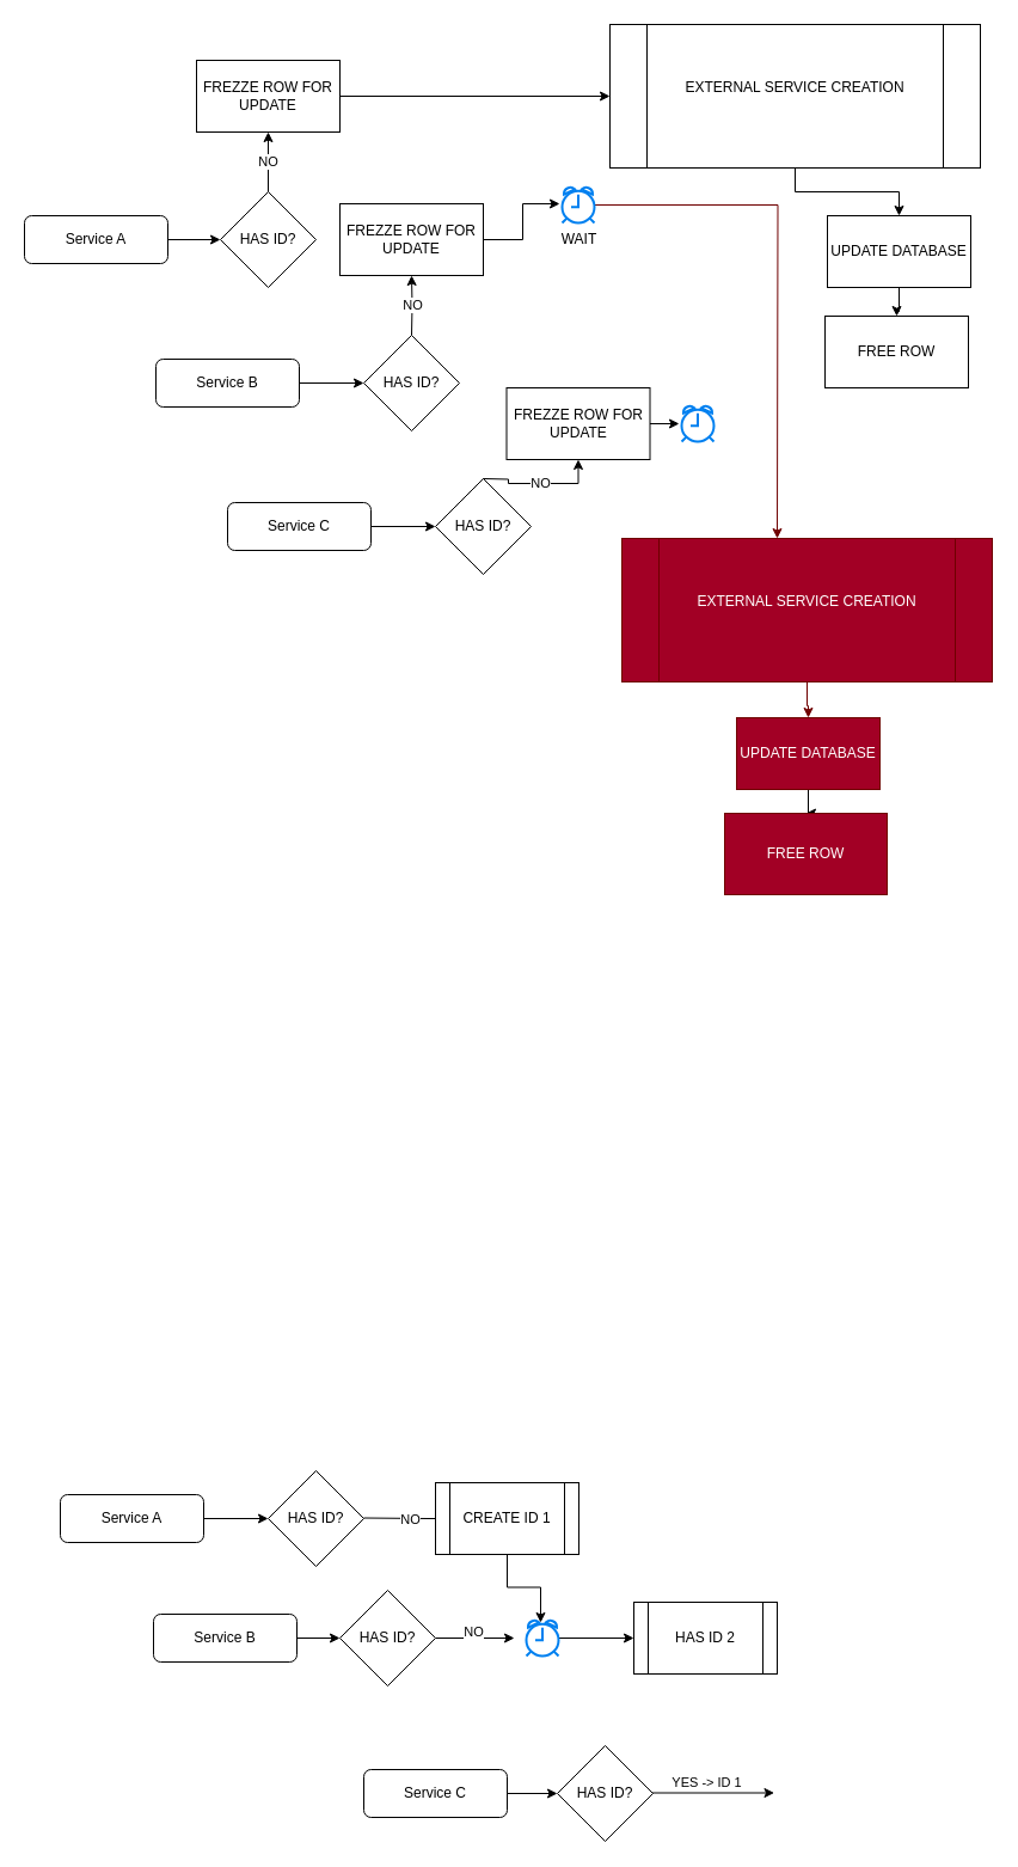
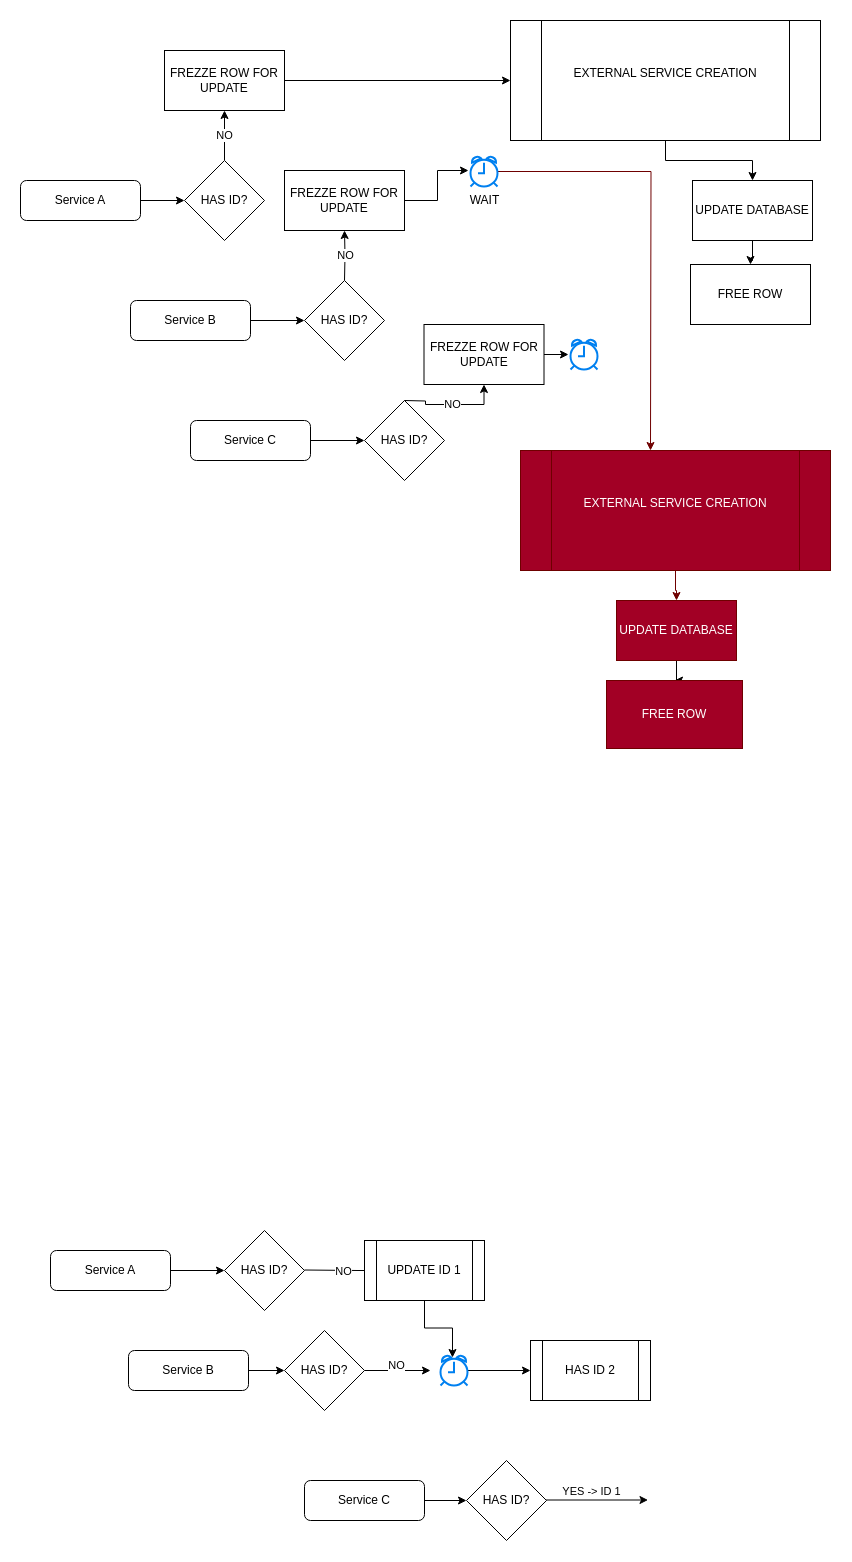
  <mxCell id="0" />
  <mxCell id="1" parent="0" />
  <mxCell id="2" style="edgeStyle=orthogonalEdgeStyle;rounded=0;orthogonalLoop=1;jettySize=auto;html=1;entryX=0;entryY=0.5;entryDx=0;entryDy=0;" edge="1" parent="1" source="3" target="9"><mxGeometry relative="1" as="geometry" /></mxCell>
  <mxCell id="3" value="Service A" style="rounded=1;whiteSpace=wrap;html=1;fontSize=12;glass=0;strokeWidth=1;shadow=0;" parent="1" vertex="1"><mxGeometry x="20" y="180" width="120" height="40" as="geometry" /></mxCell>
  <mxCell id="4" style="edgeStyle=orthogonalEdgeStyle;rounded=0;orthogonalLoop=1;jettySize=auto;html=1;entryX=0;entryY=0.5;entryDx=0;entryDy=0;" edge="1" parent="1" source="5" target="10"><mxGeometry relative="1" as="geometry" /></mxCell>
  <mxCell id="5" value="Service B" style="rounded=1;whiteSpace=wrap;html=1;fontSize=12;glass=0;strokeWidth=1;shadow=0;" parent="1" vertex="1"><mxGeometry x="130" y="300" width="120" height="40" as="geometry" /></mxCell>
  <mxCell id="6" style="edgeStyle=orthogonalEdgeStyle;rounded=0;orthogonalLoop=1;jettySize=auto;html=1;entryX=0;entryY=0.5;entryDx=0;entryDy=0;" edge="1" parent="1" source="7" target="11"><mxGeometry relative="1" as="geometry" /></mxCell>
  <mxCell id="7" value="Service C" style="rounded=1;whiteSpace=wrap;html=1;fontSize=12;glass=0;strokeWidth=1;shadow=0;" parent="1" vertex="1"><mxGeometry x="190" y="420" width="120" height="40" as="geometry" /></mxCell>
  <mxCell id="8" value="NO" style="edgeStyle=orthogonalEdgeStyle;rounded=0;orthogonalLoop=1;jettySize=auto;html=1;entryX=0.5;entryY=1;entryDx=0;entryDy=0;" edge="1" parent="1" source="9" target="15"><mxGeometry relative="1" as="geometry" /></mxCell>
  <mxCell id="9" value="HAS ID?" style="rhombus;whiteSpace=wrap;html=1;" vertex="1" parent="1"><mxGeometry x="184" y="160" width="80" height="80" as="geometry" /></mxCell>
  <mxCell id="10" value="HAS ID?" style="rhombus;whiteSpace=wrap;html=1;" vertex="1" parent="1"><mxGeometry x="304" y="280" width="80" height="80" as="geometry" /></mxCell>
  <mxCell id="11" value="HAS ID?" style="rhombus;whiteSpace=wrap;html=1;" vertex="1" parent="1"><mxGeometry x="364" y="400" width="80" height="80" as="geometry" /></mxCell>
  <mxCell id="12" style="edgeStyle=orthogonalEdgeStyle;rounded=0;orthogonalLoop=1;jettySize=auto;html=1;entryX=0.5;entryY=0;entryDx=0;entryDy=0;" edge="1" parent="1" source="13" target="26"><mxGeometry relative="1" as="geometry" /></mxCell>
  <mxCell id="13" value="EXTERNAL SERVICE CREATION&lt;div&gt;&lt;br&gt;&lt;/div&gt;" style="shape=process;whiteSpace=wrap;html=1;backgroundOutline=1;" vertex="1" parent="1"><mxGeometry x="510" y="20" width="310" height="120" as="geometry" /></mxCell>
  <mxCell id="14" style="edgeStyle=orthogonalEdgeStyle;rounded=0;orthogonalLoop=1;jettySize=auto;html=1;entryX=0;entryY=0.5;entryDx=0;entryDy=0;" edge="1" parent="1" source="15" target="13"><mxGeometry relative="1" as="geometry" /></mxCell>
  <mxCell id="15" value="FREZZE ROW FOR UPDATE" style="rounded=0;whiteSpace=wrap;html=1;" vertex="1" parent="1"><mxGeometry x="164" y="50" width="120" height="60" as="geometry" /></mxCell>
  <mxCell id="16" value="NO" style="edgeStyle=orthogonalEdgeStyle;rounded=0;orthogonalLoop=1;jettySize=auto;html=1;entryX=0.5;entryY=1;entryDx=0;entryDy=0;" edge="1" parent="1" target="17"><mxGeometry relative="1" as="geometry"><mxPoint x="344" y="280" as="sourcePoint" /></mxGeometry></mxCell>
  <mxCell id="17" value="FREZZE ROW FOR UPDATE" style="rounded=0;whiteSpace=wrap;html=1;" vertex="1" parent="1"><mxGeometry x="284" y="170" width="120" height="60" as="geometry" /></mxCell>
  <mxCell id="18" value="NO" style="edgeStyle=orthogonalEdgeStyle;rounded=0;orthogonalLoop=1;jettySize=auto;html=1;entryX=0.5;entryY=1;entryDx=0;entryDy=0;" edge="1" parent="1" target="19"><mxGeometry relative="1" as="geometry"><mxPoint x="404" y="400" as="sourcePoint" /></mxGeometry></mxCell>
  <mxCell id="19" value="FREZZE ROW FOR UPDATE" style="rounded=0;whiteSpace=wrap;html=1;" vertex="1" parent="1"><mxGeometry x="423.5" y="324" width="120" height="60" as="geometry" /></mxCell>
  <mxCell id="20" style="edgeStyle=orthogonalEdgeStyle;rounded=0;orthogonalLoop=1;jettySize=auto;html=1;fillColor=#a20025;strokeColor=#6F0000;" edge="1" parent="1" source="21"><mxGeometry relative="1" as="geometry"><mxPoint x="650" y="450" as="targetPoint" /></mxGeometry></mxCell>
  <mxCell id="21" value="WAIT" style="html=1;verticalLabelPosition=bottom;align=center;labelBackgroundColor=#ffffff;verticalAlign=top;strokeWidth=2;strokeColor=#0080F0;shadow=0;dashed=0;shape=mxgraph.ios7.icons.alarm_clock;" vertex="1" parent="1"><mxGeometry x="470" y="156" width="27" height="30" as="geometry" /></mxCell>
  <mxCell id="22" value="" style="html=1;verticalLabelPosition=bottom;align=center;labelBackgroundColor=#ffffff;verticalAlign=top;strokeWidth=2;strokeColor=#0080F0;shadow=0;dashed=0;shape=mxgraph.ios7.icons.alarm_clock;" vertex="1" parent="1"><mxGeometry x="570" y="339" width="27" height="30" as="geometry" /></mxCell>
  <mxCell id="23" style="edgeStyle=orthogonalEdgeStyle;rounded=0;orthogonalLoop=1;jettySize=auto;html=1;entryX=-0.074;entryY=0.467;entryDx=0;entryDy=0;entryPerimeter=0;" edge="1" parent="1" source="17" target="21"><mxGeometry relative="1" as="geometry" /></mxCell>
  <mxCell id="24" style="edgeStyle=orthogonalEdgeStyle;rounded=0;orthogonalLoop=1;jettySize=auto;html=1;entryX=-0.074;entryY=0.5;entryDx=0;entryDy=0;entryPerimeter=0;" edge="1" parent="1" source="19" target="22"><mxGeometry relative="1" as="geometry" /></mxCell>
  <mxCell id="25" value="" style="edgeStyle=orthogonalEdgeStyle;rounded=0;orthogonalLoop=1;jettySize=auto;html=1;" edge="1" parent="1" source="26" target="27"><mxGeometry relative="1" as="geometry" /></mxCell>
  <mxCell id="26" value="UPDATE DATABASE" style="rounded=0;whiteSpace=wrap;html=1;" vertex="1" parent="1"><mxGeometry x="692" y="180" width="120" height="60" as="geometry" /></mxCell>
  <mxCell id="27" value="FREE ROW" style="whiteSpace=wrap;html=1;rounded=0;" vertex="1" parent="1"><mxGeometry x="690" y="264" width="120" height="60" as="geometry" /></mxCell>
  <mxCell id="28" style="edgeStyle=orthogonalEdgeStyle;rounded=0;orthogonalLoop=1;jettySize=auto;html=1;entryX=0.5;entryY=0;entryDx=0;entryDy=0;fillColor=#a20025;strokeColor=#6F0000;" edge="1" parent="1" source="29" target="31"><mxGeometry relative="1" as="geometry" /></mxCell>
  <mxCell id="29" value="EXTERNAL SERVICE CREATION&lt;div&gt;&lt;br&gt;&lt;/div&gt;" style="shape=process;whiteSpace=wrap;html=1;backgroundOutline=1;fillColor=#a20025;fontColor=#ffffff;strokeColor=#6F0000;" vertex="1" parent="1"><mxGeometry x="520" y="450" width="310" height="120" as="geometry" /></mxCell>
  <mxCell id="30" value="" style="edgeStyle=orthogonalEdgeStyle;rounded=0;orthogonalLoop=1;jettySize=auto;html=1;" edge="1" parent="1" source="31" target="32"><mxGeometry relative="1" as="geometry" /></mxCell>
  <mxCell id="31" value="UPDATE DATABASE" style="rounded=0;whiteSpace=wrap;html=1;fillColor=#a20025;fontColor=#ffffff;strokeColor=#6F0000;" vertex="1" parent="1"><mxGeometry x="616" y="600" width="120" height="60" as="geometry" /></mxCell>
  <mxCell id="32" value="FREE ROW" style="whiteSpace=wrap;html=1;rounded=0;fillColor=#a20025;fontColor=#ffffff;strokeColor=#6F0000;" vertex="1" parent="1"><mxGeometry x="606" y="680" width="136" height="68" as="geometry" /></mxCell>
  <mxCell id="33" style="edgeStyle=orthogonalEdgeStyle;rounded=0;orthogonalLoop=1;jettySize=auto;html=1;entryX=0;entryY=0.5;entryDx=0;entryDy=0;" edge="1" parent="1" source="34" target="37"><mxGeometry relative="1" as="geometry" /></mxCell>
  <mxCell id="34" value="Service B" style="rounded=1;whiteSpace=wrap;html=1;fontSize=12;glass=0;strokeWidth=1;shadow=0;" vertex="1" parent="1"><mxGeometry x="128" y="1350" width="120" height="40" as="geometry" /></mxCell>
  <mxCell id="35" style="edgeStyle=orthogonalEdgeStyle;rounded=0;orthogonalLoop=1;jettySize=auto;html=1;" edge="1" parent="1" source="37"><mxGeometry relative="1" as="geometry"><mxPoint x="430" y="1370" as="targetPoint" /></mxGeometry></mxCell>
  <mxCell id="36" value="NO&lt;div&gt;&lt;br&gt;&lt;/div&gt;" style="edgeLabel;html=1;align=center;verticalAlign=middle;resizable=0;points=[];" vertex="1" connectable="0" parent="35"><mxGeometry x="0.007" y="-1" relative="1" as="geometry"><mxPoint x="-1" y="1" as="offset" /></mxGeometry></mxCell>
  <mxCell id="37" value="HAS ID?" style="rhombus;whiteSpace=wrap;html=1;" vertex="1" parent="1"><mxGeometry x="284" y="1330" width="80" height="80" as="geometry" /></mxCell>
  <mxCell id="38" style="edgeStyle=orthogonalEdgeStyle;rounded=0;orthogonalLoop=1;jettySize=auto;html=1;entryX=0;entryY=0.5;entryDx=0;entryDy=0;" edge="1" parent="1" source="39" target="40"><mxGeometry relative="1" as="geometry" /></mxCell>
  <mxCell id="39" value="Service A" style="rounded=1;whiteSpace=wrap;html=1;fontSize=12;glass=0;strokeWidth=1;shadow=0;" vertex="1" parent="1"><mxGeometry x="50" y="1250" width="120" height="40" as="geometry" /></mxCell>
  <mxCell id="40" value="HAS ID?" style="rhombus;whiteSpace=wrap;html=1;" vertex="1" parent="1"><mxGeometry x="224" y="1230" width="80" height="80" as="geometry" /></mxCell>
  <mxCell id="41" style="edgeStyle=orthogonalEdgeStyle;rounded=0;orthogonalLoop=1;jettySize=auto;html=1;" edge="1" parent="1"><mxGeometry relative="1" as="geometry"><mxPoint x="410" y="1270" as="targetPoint" /><mxPoint x="304" y="1269.5" as="sourcePoint" /></mxGeometry></mxCell>
  <mxCell id="42" value="NO" style="edgeLabel;html=1;align=center;verticalAlign=middle;resizable=0;points=[];" vertex="1" connectable="0" parent="41"><mxGeometry x="-0.269" y="-1" relative="1" as="geometry"><mxPoint as="offset" /></mxGeometry></mxCell>
- <mxCell id="43" value="CREATE ID 1" style="shape=process;whiteSpace=wrap;html=1;backgroundOutline=1;" vertex="1" parent="1"><mxGeometry x="364" y="1240" width="120" height="60" as="geometry" /></mxCell>
+ <mxCell id="43" value="UPDATE ID 1" style="shape=process;whiteSpace=wrap;html=1;backgroundOutline=1;" vertex="1" parent="1"><mxGeometry x="364" y="1240" width="120" height="60" as="geometry" /></mxCell>
  <mxCell id="44" value="HAS ID 2" style="shape=process;whiteSpace=wrap;html=1;backgroundOutline=1;" vertex="1" parent="1"><mxGeometry x="530" y="1340" width="120" height="60" as="geometry" /></mxCell>
  <mxCell id="45" style="edgeStyle=orthogonalEdgeStyle;rounded=0;orthogonalLoop=1;jettySize=auto;html=1;" edge="1" parent="1" source="46" target="44"><mxGeometry relative="1" as="geometry" /></mxCell>
  <mxCell id="46" value="" style="html=1;verticalLabelPosition=bottom;align=center;labelBackgroundColor=#ffffff;verticalAlign=top;strokeWidth=2;strokeColor=#0080F0;shadow=0;dashed=0;shape=mxgraph.ios7.icons.alarm_clock;" vertex="1" parent="1"><mxGeometry x="440" y="1355" width="27" height="30" as="geometry" /></mxCell>
  <mxCell id="47" style="edgeStyle=orthogonalEdgeStyle;rounded=0;orthogonalLoop=1;jettySize=auto;html=1;entryX=0.444;entryY=0.067;entryDx=0;entryDy=0;entryPerimeter=0;" edge="1" parent="1" source="43" target="46"><mxGeometry relative="1" as="geometry" /></mxCell>
  <mxCell id="48" style="edgeStyle=orthogonalEdgeStyle;rounded=0;orthogonalLoop=1;jettySize=auto;html=1;entryX=0;entryY=0.5;entryDx=0;entryDy=0;" edge="1" parent="1" source="49" target="52"><mxGeometry relative="1" as="geometry" /></mxCell>
  <mxCell id="49" value="Service C" style="rounded=1;whiteSpace=wrap;html=1;fontSize=12;glass=0;strokeWidth=1;shadow=0;" vertex="1" parent="1"><mxGeometry x="304" y="1480" width="120" height="40" as="geometry" /></mxCell>
  <mxCell id="50" style="edgeStyle=orthogonalEdgeStyle;rounded=0;orthogonalLoop=1;jettySize=auto;html=1;" edge="1" parent="1"><mxGeometry relative="1" as="geometry"><mxPoint x="647.5" y="1499.5" as="targetPoint" /><mxPoint x="543.5" y="1499.5" as="sourcePoint" /></mxGeometry></mxCell>
  <mxCell id="51" value="YES -&amp;gt; ID 1" style="edgeLabel;html=1;align=center;verticalAlign=middle;resizable=0;points=[];" vertex="1" connectable="0" parent="50"><mxGeometry x="0.148" y="2" relative="1" as="geometry"><mxPoint x="-13" y="-7" as="offset" /></mxGeometry></mxCell>
  <mxCell id="52" value="HAS ID?" style="rhombus;whiteSpace=wrap;html=1;" vertex="1" parent="1"><mxGeometry x="466" y="1460" width="80" height="80" as="geometry" /></mxCell>
